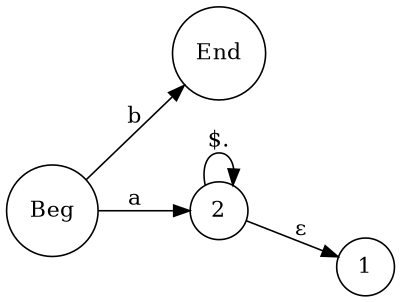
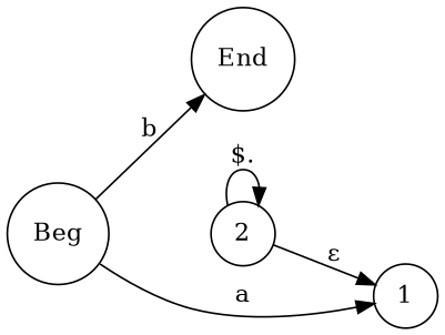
  digraph {
    fontname=Helvetica
    labelloc=t
    rankdir=LR
    node [shape=circle]
    edge [arrowhead=normal arrowtail=dot]
    n1 [label=End]
    2
    1
    n4 [label=Beg]
    2 -> 2 [label="$."]
    2 -> 1 [label=<&epsilon;>]
    n4 -> n1 [label=b]
-   n4 -> 2 [label=a]
+   n4 -> 1 [label=a]
  }
